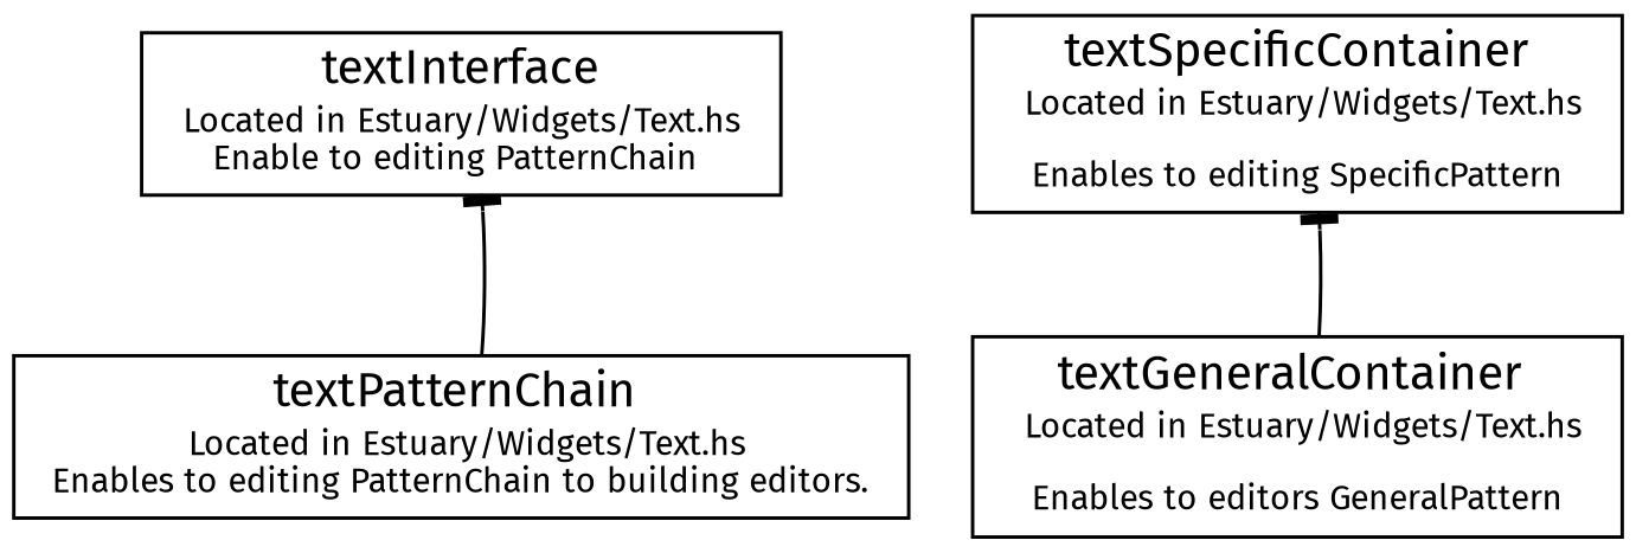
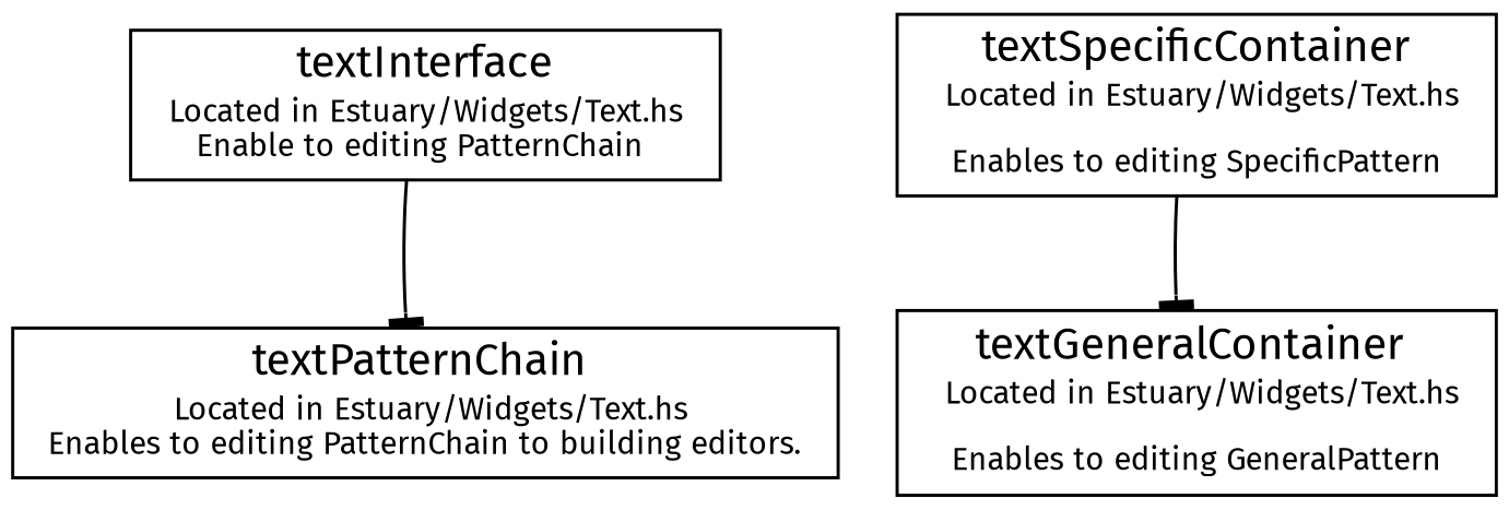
  digraph {
    fontname="Fira Sans"
    node [fontname="Fira Sans" labelloc=b shape=record]
    edge [arrowhead=tee fontname="Fira Sans"]
    n1 [label=<textInterface<BR /> <FONT POINT-SIZE="10">Located in Estuary/Widgets/Text.hs <BR />Enable to editing PatternChain </FONT>>]
    n2 [label=<textPatternChain <BR /> <FONT POINT-SIZE="10"> Located in Estuary/Widgets/Text.hs <BR /> Enables to editing PatternChain to building editors. </FONT>>]
    n3 [label=<textSpecificContainer<BR /> <FONT POINT-SIZE="10"> Located in Estuary/Widgets/Text.hs <BR /> <BR /> Enables to editing SpecificPattern </FONT>>]
-   n4 [label=<textGeneralContainer <BR /> <FONT POINT-SIZE="10"> Located in Estuary/Widgets/Text.hs <BR /> <BR /> Enables to editors GeneralPattern </FONT>>]
-   n2 -> n1
-   n4 -> n3
+   n4 [label=<textGeneralContainer <BR /> <FONT POINT-SIZE="10"> Located in Estuary/Widgets/Text.hs <BR /> <BR /> Enables to editing GeneralPattern </FONT>>]
+   n1 -> n2
+   n3 -> n4
  }
